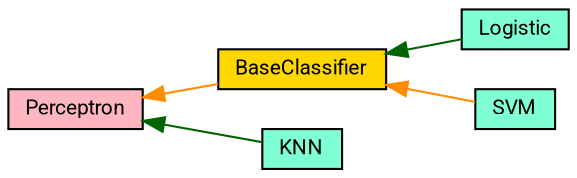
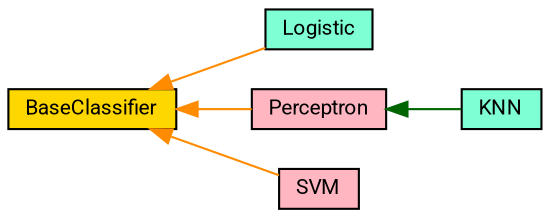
  digraph {
    fontname=Roboto
    rankdir=LR
    node [color=black fillcolor=aquamarine fontname=Roboto fontsize=10 shape=record style=filled]
    edge [color=darkgreen dir=back fontname=Roboto fontsize=10 labelfontname=Helvetica labelfontsize=10 style=solid]
    n1 [fillcolor=gold fontcolor=black height=0.2 label=BaseClassifier width=0.4]
    n2 [height=0.2 label=Logistic width=0.4]
    n3 [fillcolor=lightpink height=0.2 label=Perceptron width=0.4]
-   n4 [height=0.2 label=SVM width=0.4]
+   n4 [fillcolor=lightpink height=0.2 label=SVM width=0.4]
    n5 [height=0.2 label=KNN width=0.4]
-   n1 -> n2
-   n3 -> n1 [color=darkorange]
+   n1 -> n2 [color=darkorange]
+   n1 -> n3 [color=darkorange]
    n1 -> n4 [color=darkorange]
    n3 -> n5
  }
